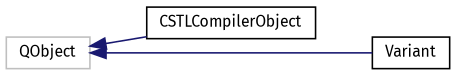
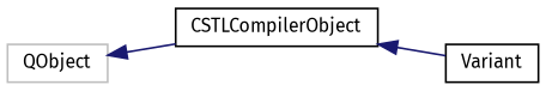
  digraph {
    fontname="Fira Sans"
    rankdir=LR
    node [color=black fillcolor=white fontname="Fira Sans" fontsize=10 shape=record style=filled]
    edge [color=midnightblue dir=back fontname="Fira Sans" fontsize=10 labelfontname=Helvetica labelfontsize=10 style=solid]
    n1 [color=grey75 height=0.2 label=QObject width=0.4]
    n2 [height=0.2 label=CSTLCompilerObject width=0.4]
    n3 [height=0.2 label=Variant width=0.4]
    n1 -> n2
-   n1 -> n3
+   n2 -> n3
  }
